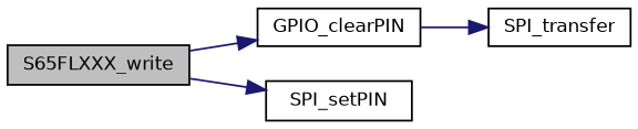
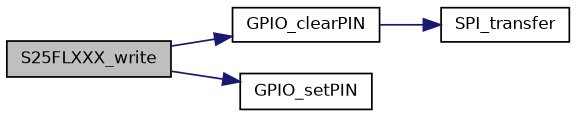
  digraph {
    fontname="DejaVu Sans"
    rankdir=LR
    node [color=black fillcolor=white fontname="DejaVu Sans" fontsize=10 shape=record style=filled]
    edge [color=midnightblue fontname="DejaVu Sans" fontsize=10 labelfontname=Helvetica labelfontsize=10 style=solid]
-   n1 [fillcolor=grey75 fontcolor=black height=0.2 label=S65FLXXX_write width=0.4]
+   n1 [fillcolor=grey75 fontcolor=black height=0.2 label=S25FLXXX_write width=0.4]
    n2 [height=0.2 label=GPIO_clearPIN width=0.4]
-   n3 [height=0.2 label=SPI_setPIN width=0.4]
+   n3 [height=0.2 label=GPIO_setPIN width=0.4]
    n4 [height=0.2 label=SPI_transfer width=0.4]
    n1 -> n2
    n1 -> n3
    n2 -> n4
  }
